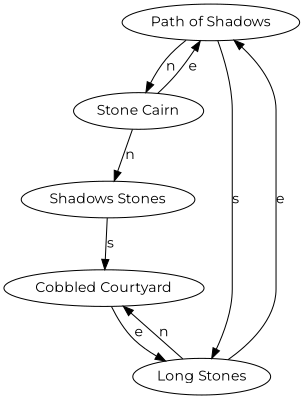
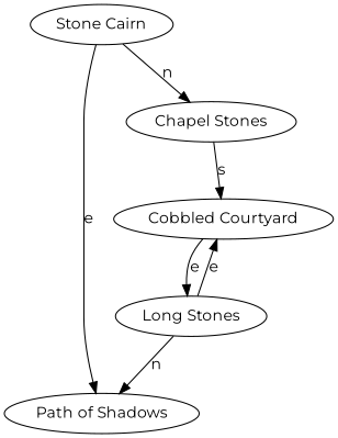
  digraph {
    fontname=Montserrat
    node [fontname=Montserrat]
    edge [fontname=Montserrat]
    n1 [label="Path of Shadows"]
    n2 [label="Stone Cairn"]
    n3 [label="Long Stones"]
-   n4 [label="Shadows Stones"]
+   n4 [label="Chapel Stones"]
    n5 [label="Cobbled Courtyard"]
-   n1 -> n2 [label=n]
-   n1 -> n3 [label=s]
    n2 -> n1 [label=e]
    n2 -> n4 [label=n]
-   n3 -> n1 [label=e]
-   n3 -> n5 [label=n]
+   n3 -> n1 [label=n]
+   n3 -> n5 [label=e]
    n4 -> n5 [label=s]
    n5 -> n3 [label=e]
  }
